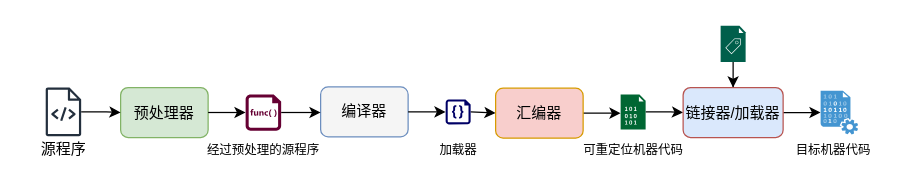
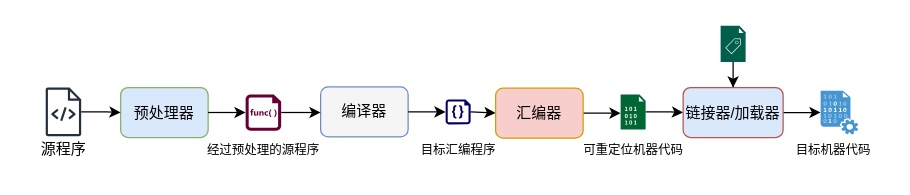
  <mxCell id="0" />
  <mxCell id="1" parent="0" />
- <mxCell id="2" value="预处理器" style="rounded=1;whiteSpace=wrap;html=1;fontSize=12;glass=0;strokeWidth=1;shadow=0;fillColor=#d5e8d4;strokeColor=#82b366;" parent="1" vertex="1"><mxGeometry x="96" y="69.5" width="70" height="40" as="geometry" /></mxCell>
+ <mxCell id="2" value="预处理器" style="rounded=1;whiteSpace=wrap;html=1;fontSize=12;glass=0;strokeWidth=1;shadow=0;fillColor=#dae8fc;strokeColor=#82b366;" parent="1" vertex="1"><mxGeometry x="96" y="69.5" width="70" height="40" as="geometry" /></mxCell>
  <mxCell id="3" value="" style="edgeStyle=orthogonalEdgeStyle;rounded=0;orthogonalLoop=1;jettySize=auto;html=1;" parent="1" source="4" target="2" edge="1"><mxGeometry relative="1" as="geometry" /></mxCell>
  <mxCell id="4" value="" style="sketch=0;outlineConnect=0;fontColor=#232F3E;gradientColor=none;fillColor=#232F3D;strokeColor=none;dashed=0;verticalLabelPosition=bottom;verticalAlign=top;align=center;html=1;fontSize=12;fontStyle=0;aspect=fixed;pointerEvents=1;shape=mxgraph.aws4.source_code;" parent="1" vertex="1"><mxGeometry x="36" y="69.5" width="28.5" height="39" as="geometry" /></mxCell>
  <mxCell id="5" value="源程序" style="text;html=1;align=center;verticalAlign=middle;resizable=0;points=[];autosize=1;strokeColor=none;fillColor=none;" parent="1" vertex="1"><mxGeometry x="20.25" y="104" width="60" height="30" as="geometry" /></mxCell>
  <mxCell id="6" value="编译器" style="rounded=1;whiteSpace=wrap;html=1;fontSize=12;glass=0;strokeWidth=1;shadow=0;fillColor=#f5f5f5;strokeColor=#6c8ebf;" parent="1" vertex="1"><mxGeometry x="256" y="69" width="70" height="40" as="geometry" /></mxCell>
  <mxCell id="7" style="edgeStyle=orthogonalEdgeStyle;rounded=0;orthogonalLoop=1;jettySize=auto;html=1;exitX=1;exitY=0.5;exitDx=0;exitDy=0;exitPerimeter=0;entryX=0;entryY=0.5;entryDx=0;entryDy=0;" parent="1" source="8" target="6" edge="1"><mxGeometry relative="1" as="geometry" /></mxCell>
  <mxCell id="8" value="" style="sketch=0;aspect=fixed;pointerEvents=1;shadow=0;dashed=0;html=1;strokeColor=none;labelPosition=center;verticalLabelPosition=bottom;verticalAlign=top;align=center;fillColor=#660033;shape=mxgraph.mscae.enterprise.code_file" parent="1" vertex="1"><mxGeometry x="196" y="75" width="28.42" height="29" as="geometry" /></mxCell>
  <mxCell id="9" style="edgeStyle=orthogonalEdgeStyle;rounded=0;orthogonalLoop=1;jettySize=auto;html=1;exitX=1;exitY=0.5;exitDx=0;exitDy=0;entryX=0;entryY=0.5;entryDx=0;entryDy=0;entryPerimeter=0;" parent="1" source="2" target="8" edge="1"><mxGeometry relative="1" as="geometry" /></mxCell>
  <mxCell id="10" value="&lt;font style=&quot;font-size: 10px;&quot;&gt;经过预处理的源程序&lt;/font&gt;" style="text;html=1;align=center;verticalAlign=middle;resizable=0;points=[];autosize=1;strokeColor=none;fillColor=none;" parent="1" vertex="1"><mxGeometry x="155.21" y="104" width="110" height="30" as="geometry" /></mxCell>
  <mxCell id="11" style="edgeStyle=none;html=1;exitX=1;exitY=0.5;exitDx=0;exitDy=0;exitPerimeter=0;entryX=0;entryY=0.5;entryDx=0;entryDy=0;" edge="1" parent="1" source="12" target="15"><mxGeometry relative="1" as="geometry" /></mxCell>
  <mxCell id="12" value="" style="verticalLabelPosition=bottom;html=1;verticalAlign=top;align=center;strokeColor=none;fillColor=#000066;shape=mxgraph.azure.code_file;pointerEvents=1;" parent="1" vertex="1"><mxGeometry x="356" y="79" width="20" height="20" as="geometry" /></mxCell>
  <mxCell id="13" style="edgeStyle=orthogonalEdgeStyle;rounded=0;orthogonalLoop=1;jettySize=auto;html=1;exitX=1;exitY=0.5;exitDx=0;exitDy=0;entryX=0;entryY=0.5;entryDx=0;entryDy=0;entryPerimeter=0;" parent="1" source="6" target="12" edge="1"><mxGeometry relative="1" as="geometry" /></mxCell>
  <mxCell id="14" style="edgeStyle=orthogonalEdgeStyle;rounded=0;orthogonalLoop=1;jettySize=auto;html=1;exitX=1;exitY=0.5;exitDx=0;exitDy=0;" parent="1" source="15" edge="1"><mxGeometry relative="1" as="geometry"><mxPoint x="496" y="89.69" as="targetPoint" /></mxGeometry></mxCell>
  <mxCell id="15" value="汇编器" style="rounded=1;whiteSpace=wrap;html=1;fontSize=12;glass=0;strokeWidth=1;shadow=0;fillColor=#f8cecc;strokeColor=#d79b00;" parent="1" vertex="1"><mxGeometry x="396" y="70" width="70" height="40" as="geometry" /></mxCell>
- <mxCell id="16" value="&lt;font style=&quot;font-size: 10px;&quot;&gt;加载器&lt;/font&gt;" style="text;html=1;align=center;verticalAlign=middle;resizable=0;points=[];autosize=1;strokeColor=none;fillColor=none;" parent="1" vertex="1"><mxGeometry x="326" y="104" width="80" height="30" as="geometry" /></mxCell>
+ <mxCell id="16" value="&lt;font style=&quot;font-size: 10px;&quot;&gt;目标汇编程序&lt;/font&gt;" style="text;html=1;align=center;verticalAlign=middle;resizable=0;points=[];autosize=1;strokeColor=none;fillColor=none;" parent="1" vertex="1"><mxGeometry x="326" y="104" width="80" height="30" as="geometry" /></mxCell>
  <mxCell id="17" value="" style="edgeStyle=orthogonalEdgeStyle;rounded=0;orthogonalLoop=1;jettySize=auto;html=1;" parent="1" source="18" target="21" edge="1"><mxGeometry relative="1" as="geometry" /></mxCell>
  <mxCell id="18" value="" style="sketch=0;pointerEvents=1;shadow=0;dashed=0;html=1;strokeColor=none;fillColor=#006633;labelPosition=center;verticalLabelPosition=bottom;verticalAlign=top;align=center;outlineConnect=0;shape=mxgraph.veeam2.data_file;" parent="1" vertex="1"><mxGeometry x="496" y="75" width="20" height="28" as="geometry" /></mxCell>
  <mxCell id="19" value="&lt;font style=&quot;font-size: 10px;&quot;&gt;可重定位机器代码&lt;/font&gt;" style="text;html=1;align=center;verticalAlign=middle;resizable=0;points=[];autosize=1;strokeColor=none;fillColor=none;" parent="1" vertex="1"><mxGeometry x="456" y="104" width="100" height="30" as="geometry" /></mxCell>
  <mxCell id="20" style="edgeStyle=orthogonalEdgeStyle;rounded=0;orthogonalLoop=1;jettySize=auto;html=1;exitX=1;exitY=0.5;exitDx=0;exitDy=0;" parent="1" source="21" target="22" edge="1"><mxGeometry relative="1" as="geometry"><mxPoint x="656" y="89.69" as="targetPoint" /></mxGeometry></mxCell>
  <mxCell id="21" value="链接器/加载器" style="rounded=1;whiteSpace=wrap;html=1;fontSize=12;glass=0;strokeWidth=1;shadow=0;fillColor=#dae8fc;strokeColor=#b85450;" parent="1" vertex="1"><mxGeometry x="546" y="69.5" width="80" height="40" as="geometry" /></mxCell>
  <mxCell id="22" value="" style="shadow=0;dashed=0;html=1;strokeColor=none;fillColor=#4495D1;labelPosition=center;verticalLabelPosition=bottom;verticalAlign=top;align=center;outlineConnect=0;shape=mxgraph.veeam.data_file;" parent="1" vertex="1"><mxGeometry x="656" y="72" width="30" height="35" as="geometry" /></mxCell>
  <mxCell id="23" value="&lt;font style=&quot;font-size: 10px;&quot;&gt;目标机器代码&lt;/font&gt;" style="text;html=1;align=center;verticalAlign=middle;resizable=0;points=[];autosize=1;strokeColor=none;fillColor=none;" parent="1" vertex="1"><mxGeometry x="626" y="104" width="80" height="30" as="geometry" /></mxCell>
  <mxCell id="24" value="" style="edgeStyle=orthogonalEdgeStyle;rounded=0;orthogonalLoop=1;jettySize=auto;html=1;" parent="1" source="25" target="21" edge="1"><mxGeometry relative="1" as="geometry" /></mxCell>
  <mxCell id="25" value="" style="sketch=0;pointerEvents=1;shadow=0;dashed=0;html=1;strokeColor=none;fillColor=#005F4B;labelPosition=center;verticalLabelPosition=bottom;verticalAlign=top;align=center;outlineConnect=0;shape=mxgraph.veeam2.metadata_file;" parent="1" vertex="1"><mxGeometry x="576" y="20" width="20" height="29" as="geometry" /></mxCell>
